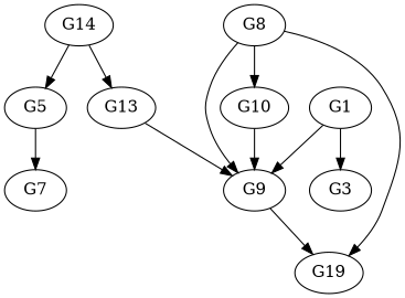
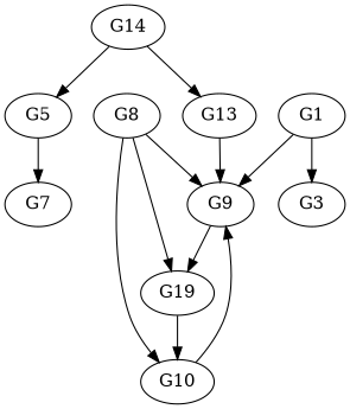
  digraph {
    rankdir=TB
    G14
    G13
    G5
    G9
    G7
    G1
    G3
    n8 [label=G19]
    G10
    G8
    G14 -> G13
    G14 -> G5
    G13 -> G9
    G5 -> G7
    G9 -> n8
    G1 -> G9
    G1 -> G3
+   n8 -> G10
    G10 -> G9
    G8 -> G9
    G8 -> n8
    G8 -> G10
  }
